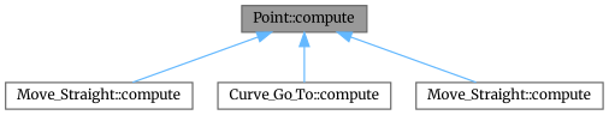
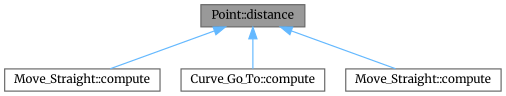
  digraph {
    rankdir=TB
    fontname=Merriweather
    node [color=grey40 fillcolor=white fontname=Merriweather fontsize=10 shape=box style=filled]
    edge [color=steelblue1 dir=back fontname=Merriweather fontsize=10 labelfontname=Helvetica labelfontsize=10 style=solid]
-   n1 [color=gray40 fillcolor=grey60 fontcolor=black height=0.2 label="Point::compute" width=0.4]
+   n1 [color=gray40 fillcolor=grey60 fontcolor=black height=0.2 label="Point::distance" width=0.4]
    n2 [height=0.2 label="Move_Straight::compute" width=0.4]
    n3 [height=0.2 label="Curve_Go_To::compute" width=0.4]
    n4 [height=0.2 label="Move_Straight::compute" width=0.4]
    n1 -> n2
    n1 -> n3
    n1 -> n4
  }
